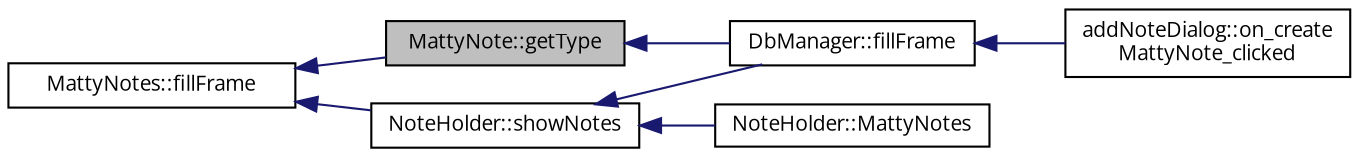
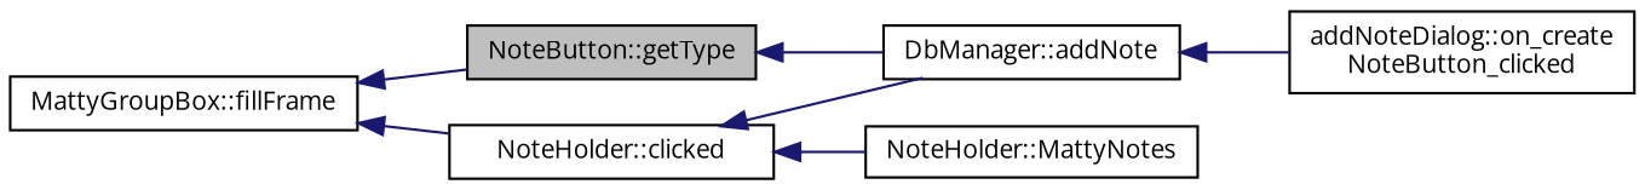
  digraph {
    fontname="Open Sans"
    rankdir=LR
    node [color=black fillcolor=white fontname="Open Sans" fontsize=10 shape=record style=filled]
    edge [color=midnightblue dir=back fontname="Open Sans" fontsize=10 labelfontname=Helvetica labelfontsize=10 style=solid]
-   n1 [fillcolor=grey75 fontcolor=black height=0.2 label="MattyNote::getType" width=0.4]
-   n2 [height=0.2 label="DbManager::fillFrame" width=0.4]
-   n3 [height=0.2 label="addNoteDialog::on_create\lMattyNote_clicked" width=0.4]
-   n4 [height=0.2 label="MattyNotes::fillFrame" width=0.4]
-   n5 [height=0.2 label="NoteHolder::showNotes" width=0.4]
+   n1 [fillcolor=grey75 fontcolor=black height=0.2 label="NoteButton::getType" width=0.4]
+   n2 [height=0.2 label="DbManager::addNote" width=0.4]
+   n3 [height=0.2 label="addNoteDialog::on_create\lNoteButton_clicked" width=0.4]
+   n4 [height=0.2 label="MattyGroupBox::fillFrame" width=0.4]
+   n5 [height=0.2 label="NoteHolder::clicked" width=0.4]
    n6 [height=0.2 label="NoteHolder::MattyNotes" width=0.4]
    n1 -> n2
    n2 -> n3
    n4 -> n1
    n4 -> n5
    n5 -> n2
    n5 -> n6
  }
